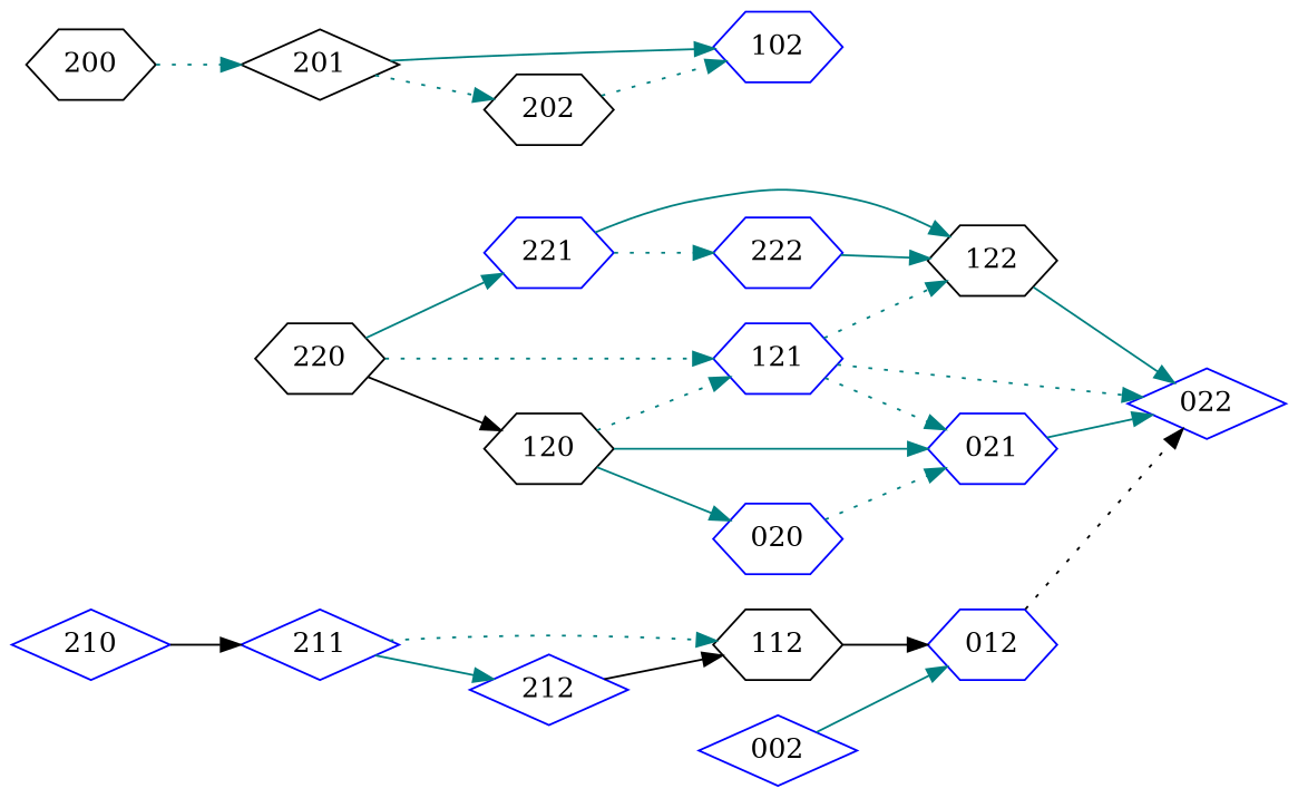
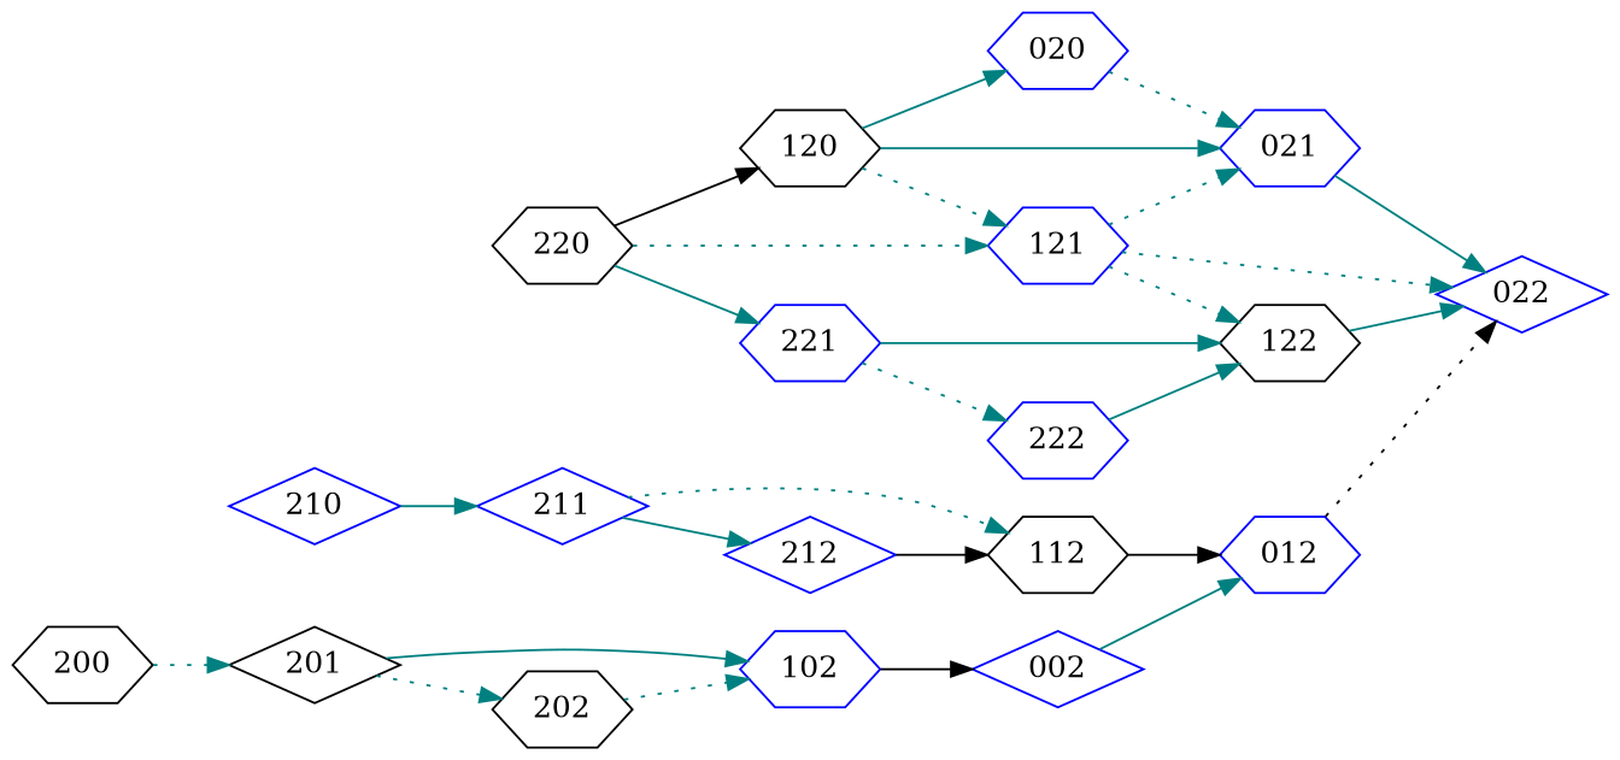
  digraph {
    rankdir=LR
    node [color=blue shape=hexagon]
    edge [color=teal penwidth=1 style=solid]
    n1 [label=002 shape=diamond]
    n2 [label=012]
    n3 [label=022 shape=diamond]
    n4 [label=020]
    n5 [label=021]
    n6 [label=102]
    n7 [color=black label=112]
    n8 [color=black label=120]
    n9 [label=121]
    n10 [color=black label=122]
    n11 [color=black label=200]
    n12 [color=black label=201 shape=diamond]
    n13 [color=black label=202]
    n14 [label=210 shape=diamond]
    n15 [label=211 shape=diamond]
    n16 [label=212 shape=diamond]
    n17 [color=black label=220]
    n18 [label=221]
    n19 [label=222]
    n1 -> n2
    n2 -> n3 [color=black style=dotted]
    n4 -> n5 [style=dotted]
    n5 -> n3
+   n6 -> n1 [color=black]
    n7 -> n2 [color=black]
    n8 -> n4
    n8 -> n5
    n8 -> n9 [style=dotted]
    n9 -> n3 [style=dotted]
    n9 -> n5 [style=dotted]
    n9 -> n10 [style=dotted]
    n10 -> n3
    n11 -> n12 [style=dotted]
    n12 -> n6
    n12 -> n13 [style=dotted]
    n13 -> n6 [style=dotted]
-   n14 -> n15 [color=black]
+   n14 -> n15
    n15 -> n7 [style=dotted]
    n15 -> n16
    n16 -> n7 [color=black]
    n17 -> n8 [color=black]
    n17 -> n9 [style=dotted]
    n17 -> n18
    n18 -> n10
    n18 -> n19 [style=dotted]
    n19 -> n10
  }
